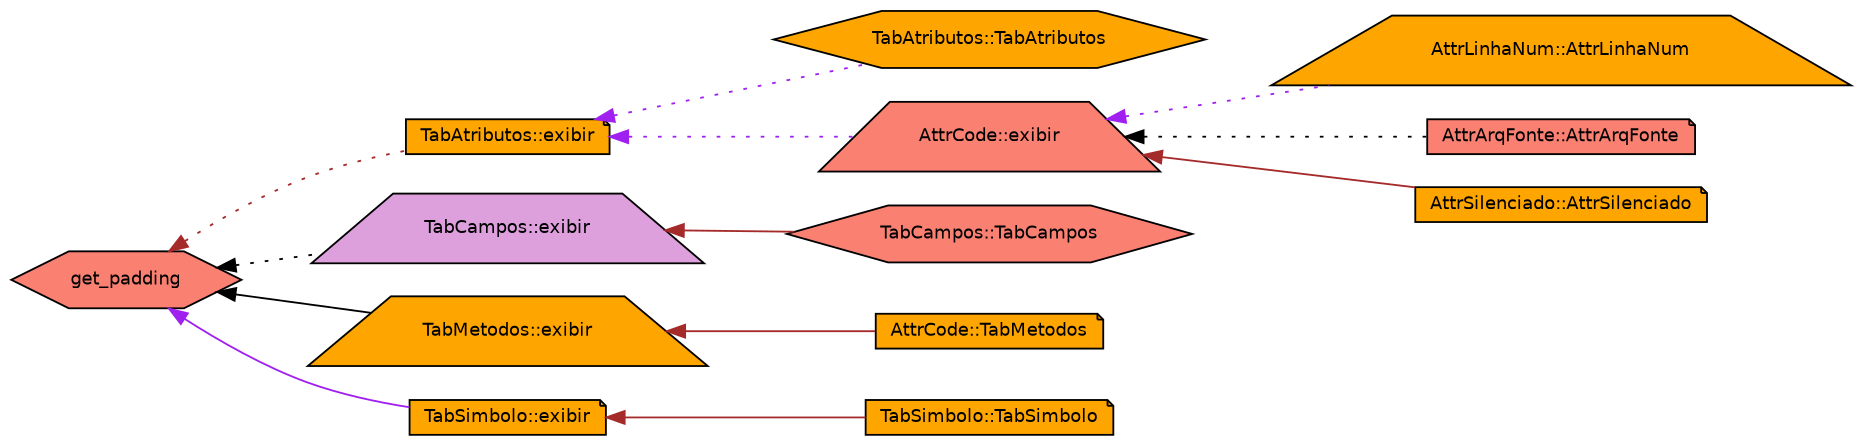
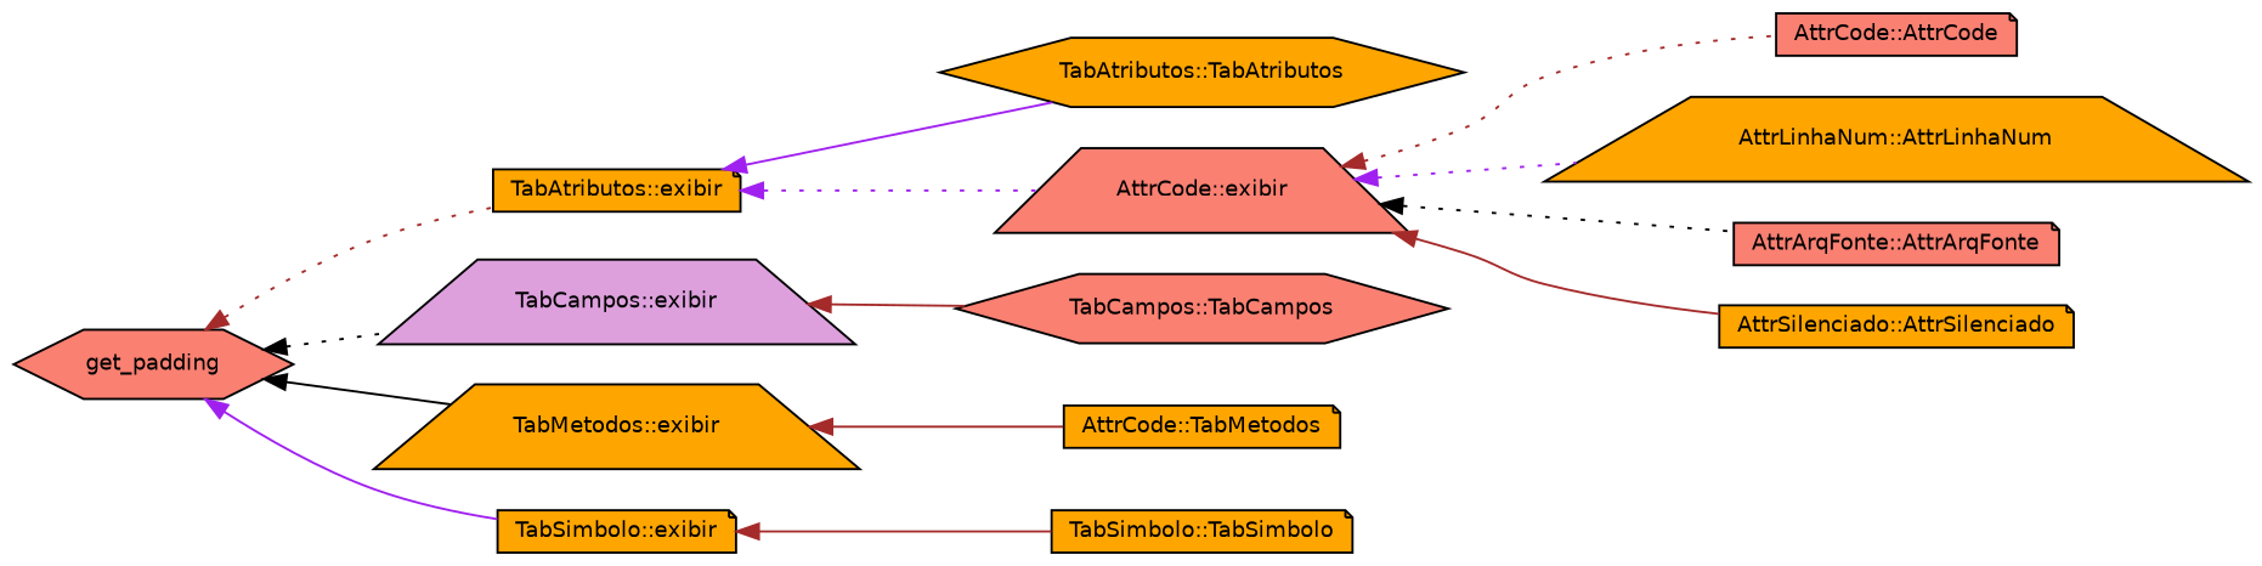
  digraph {
    rankdir=LR
    node [color=black fillcolor=orange fontname=Helvetica fontsize=10 shape=note style=filled]
    edge [color=brown dir=back fontname=Helvetica fontsize=10 labelfontname=Helvetica labelfontsize=10 style=solid]
    n1 [fillcolor=salmon fontcolor=black height=0.2 label=get_padding shape=hexagon width=0.4]
    n2 [height=0.2 label="TabAtributos::exibir" width=0.4]
    n3 [fillcolor=plum height=0.2 label="TabCampos::exibir" shape=trapezium width=0.4]
    n4 [height=0.2 label="TabMetodos::exibir" shape=trapezium width=0.4]
    n5 [height=0.2 label="TabSimbolo::exibir" width=0.4]
    n6 [height=0.2 label="TabAtributos::TabAtributos" shape=hexagon width=0.4]
    n7 [fillcolor=salmon height=0.2 label="AttrCode::exibir" shape=trapezium width=0.4]
    n8 [fillcolor=salmon height=0.2 label="TabCampos::TabCampos" shape=hexagon width=0.4]
    n9 [height=0.2 label="AttrCode::TabMetodos" width=0.4]
    n10 [height=0.2 label="TabSimbolo::TabSimbolo" width=0.4]
+   n11 [fillcolor=salmon height=0.2 label="AttrCode::AttrCode" width=0.4]
    n12 [height=0.2 label="AttrLinhaNum::AttrLinhaNum" shape=trapezium width=0.4]
    n13 [fillcolor=salmon height=0.2 label="AttrArqFonte::AttrArqFonte" width=0.4]
    n14 [height=0.2 label="AttrSilenciado::AttrSilenciado" width=0.4]
    n1 -> n2 [style=dotted]
    n1 -> n3 [color=black style=dotted]
    n1 -> n4 [color=black]
    n1 -> n5 [color=purple]
-   n2 -> n6 [color=purple style=dotted]
+   n2 -> n6 [color=purple]
    n2 -> n7 [color=purple style=dotted]
    n3 -> n8
    n4 -> n9
    n5 -> n10
+   n7 -> n11 [style=dotted]
    n7 -> n12 [color=purple style=dotted]
    n7 -> n13 [color=black style=dotted]
    n7 -> n14
  }
